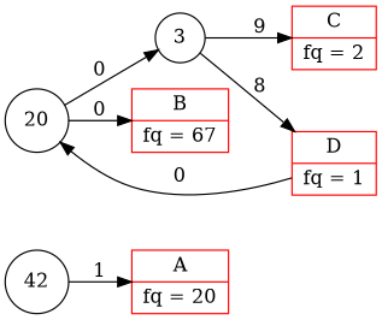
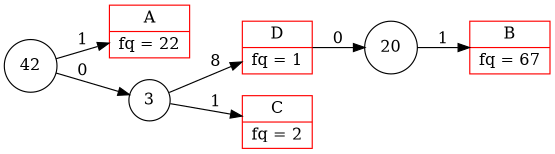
  digraph {
    rankdir=LR
    node [fontename=Arial shape=record color=RED]
    n1 [label=42 shape=circle color=""]
-   n2 [label="A | fq = 20"]
+   n2 [label="A | fq = 22"]
    n3 [label=20 shape=circle color=""]
    n4 [label=3 shape=circle color=""]
    n5 [label="B | fq = 67"]
    n6 [label="D | fq = 1"]
    n7 [label="C | fq = 2"]
    n1 -> n2 [label=1]
-   n3 -> n4 [label=0]
-   n3 -> n5 [label=0]
+   n1 -> n4 [label=0]
+   n3 -> n5 [label=1]
    n4 -> n6 [label=8]
-   n4 -> n7 [label=9]
+   n4 -> n7 [label=1]
    n6 -> n3 [label=0]
  }
